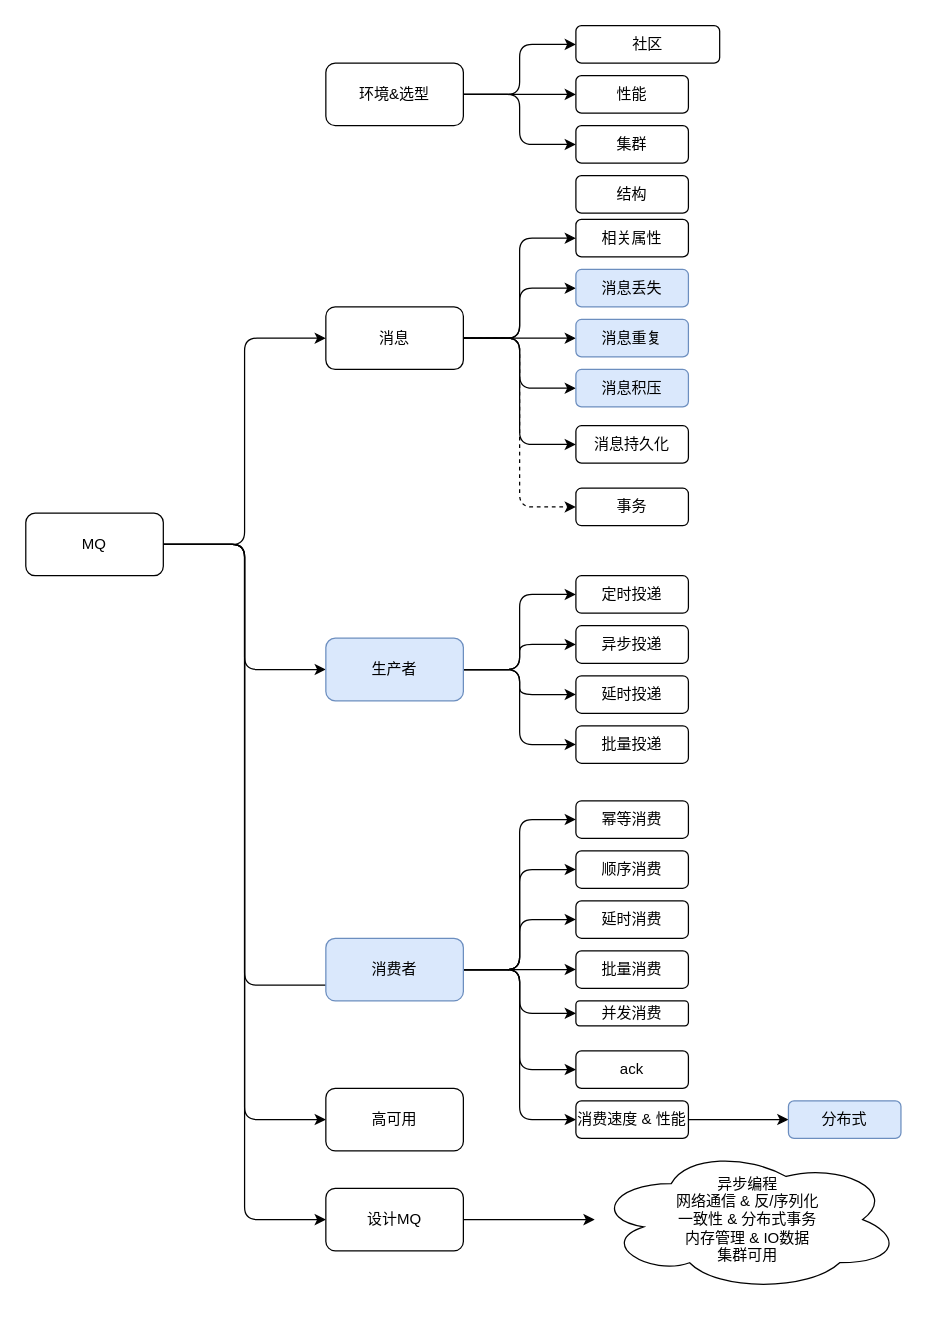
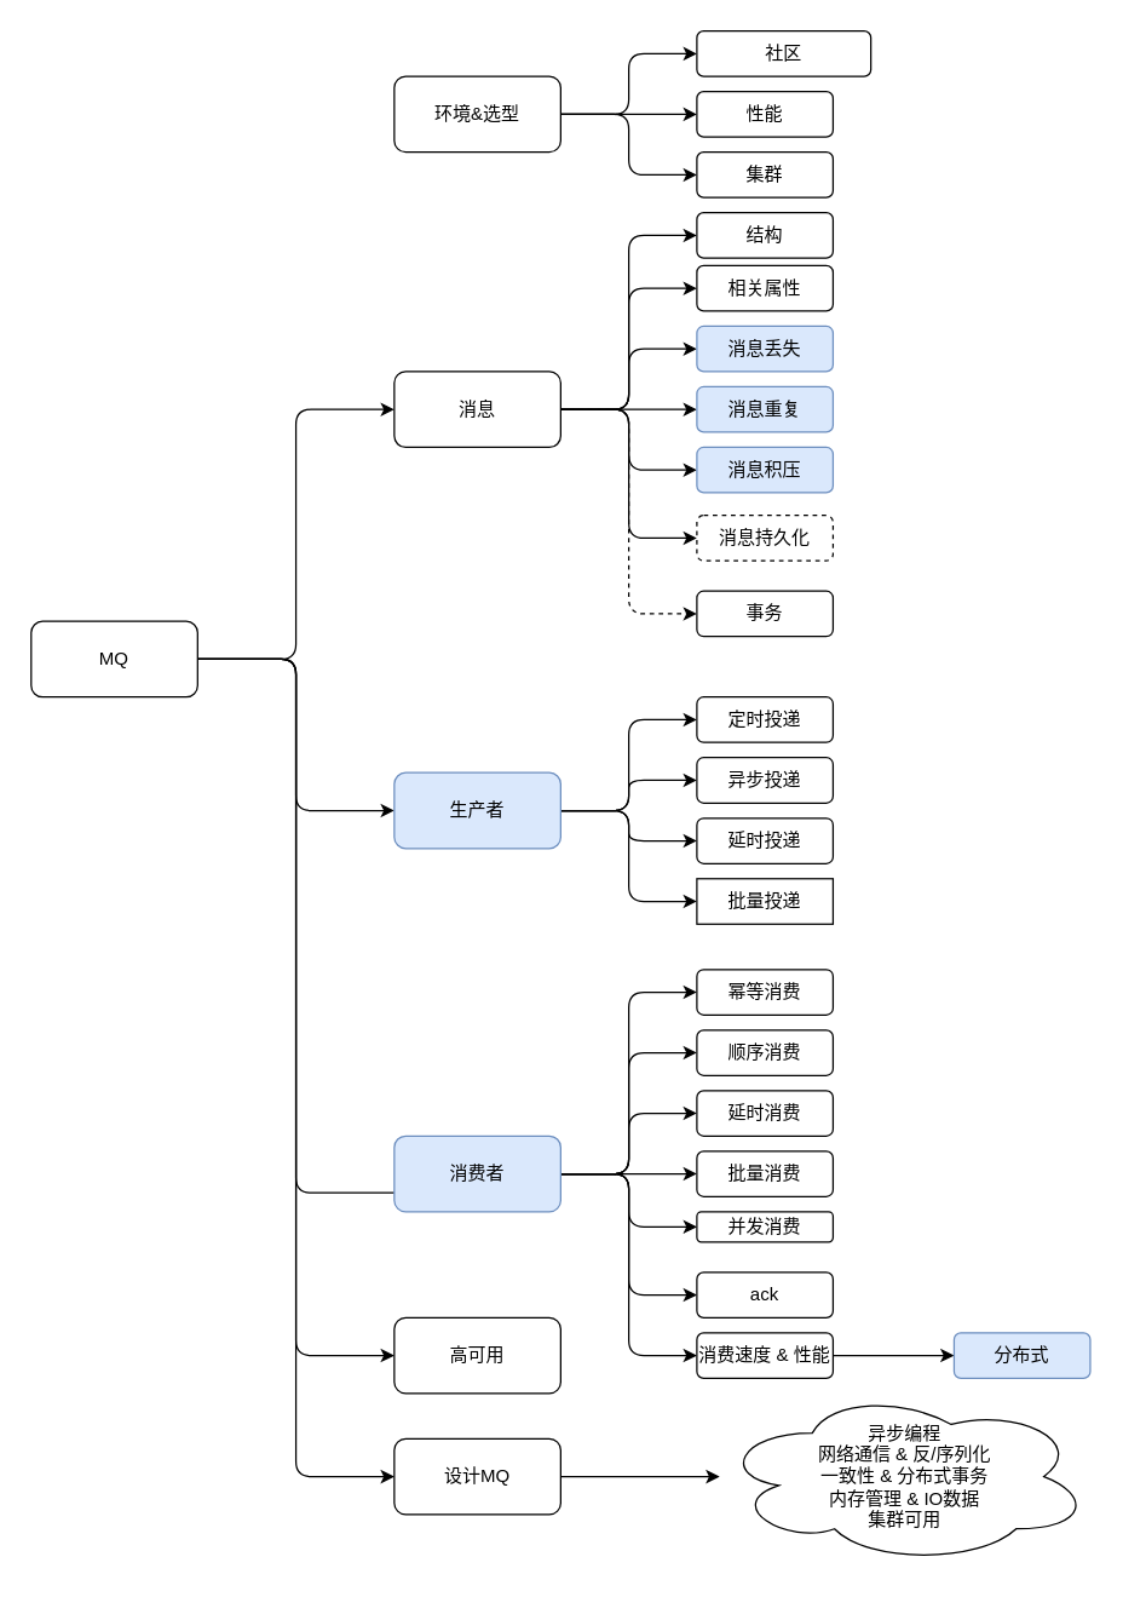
  <mxCell id="0" />
  <mxCell id="1" parent="0" />
  <mxCell id="2" style="edgeStyle=orthogonalEdgeStyle;rounded=1;orthogonalLoop=1;jettySize=auto;html=1;entryX=0;entryY=0.5;entryDx=0;entryDy=0;" parent="1" source="7" target="22" edge="1"><mxGeometry relative="1" as="geometry" /></mxCell>
  <mxCell id="3" style="edgeStyle=orthogonalEdgeStyle;rounded=1;orthogonalLoop=1;jettySize=auto;html=1;entryX=0;entryY=0.5;entryDx=0;entryDy=0;" parent="1" source="7" target="34" edge="1"><mxGeometry relative="1" as="geometry" /></mxCell>
  <mxCell id="4" style="edgeStyle=orthogonalEdgeStyle;rounded=1;orthogonalLoop=1;jettySize=auto;html=1;entryX=0;entryY=0.75;entryDx=0;entryDy=0;endArrow=none;" parent="1" source="7" target="46" edge="1"><mxGeometry relative="1" as="geometry" /></mxCell>
  <mxCell id="5" style="edgeStyle=orthogonalEdgeStyle;rounded=1;orthogonalLoop=1;jettySize=auto;html=1;entryX=0;entryY=0.5;entryDx=0;entryDy=0;" parent="1" source="7" target="56" edge="1"><mxGeometry relative="1" as="geometry" /></mxCell>
  <mxCell id="6" value="" style="edgeStyle=orthogonalEdgeStyle;rounded=1;orthogonalLoop=1;jettySize=auto;html=1;entryX=0;entryY=0.5;entryDx=0;entryDy=0;" edge="1" parent="1" source="7" target="58"><mxGeometry relative="1" as="geometry" /></mxCell>
  <mxCell id="7" value="MQ" style="rounded=1;whiteSpace=wrap;html=1;" parent="1" vertex="1"><mxGeometry x="20" y="410" width="110" height="50" as="geometry" /></mxCell>
  <mxCell id="8" value="" style="edgeStyle=orthogonalEdgeStyle;rounded=1;orthogonalLoop=1;jettySize=auto;html=1;" parent="1" source="11" target="14" edge="1"><mxGeometry relative="1" as="geometry" /></mxCell>
  <mxCell id="9" style="edgeStyle=orthogonalEdgeStyle;rounded=1;orthogonalLoop=1;jettySize=auto;html=1;" parent="1" source="11" target="13" edge="1"><mxGeometry relative="1" as="geometry" /></mxCell>
  <mxCell id="10" style="edgeStyle=orthogonalEdgeStyle;rounded=1;orthogonalLoop=1;jettySize=auto;html=1;entryX=0;entryY=0.5;entryDx=0;entryDy=0;" parent="1" source="11" target="12" edge="1"><mxGeometry relative="1" as="geometry" /></mxCell>
  <mxCell id="11" value="环境&amp;amp;选型" style="rounded=1;whiteSpace=wrap;html=1;" parent="1" vertex="1"><mxGeometry x="260" y="50" width="110" height="50" as="geometry" /></mxCell>
  <mxCell id="12" value="社区" style="rounded=1;whiteSpace=wrap;html=1;" parent="1" vertex="1"><mxGeometry x="460" y="20" width="115" height="30" as="geometry" /></mxCell>
  <mxCell id="13" value="性能" style="rounded=1;whiteSpace=wrap;html=1;" parent="1" vertex="1"><mxGeometry x="460" y="60" width="90" height="30" as="geometry" /></mxCell>
  <mxCell id="14" value="集群" style="rounded=1;whiteSpace=wrap;html=1;" parent="1" vertex="1"><mxGeometry x="460" y="100" width="90" height="30" as="geometry" /></mxCell>
+ <mxCell id="15" style="edgeStyle=orthogonalEdgeStyle;rounded=1;orthogonalLoop=1;jettySize=auto;html=1;entryX=0;entryY=0.5;entryDx=0;entryDy=0;" parent="1" source="22" target="23" edge="1"><mxGeometry relative="1" as="geometry" /></mxCell>
  <mxCell id="16" style="edgeStyle=orthogonalEdgeStyle;rounded=1;orthogonalLoop=1;jettySize=auto;html=1;entryX=0;entryY=0.5;entryDx=0;entryDy=0;" parent="1" source="22" target="24" edge="1"><mxGeometry relative="1" as="geometry" /></mxCell>
  <mxCell id="17" style="edgeStyle=orthogonalEdgeStyle;rounded=1;orthogonalLoop=1;jettySize=auto;html=1;entryX=0;entryY=0.5;entryDx=0;entryDy=0;" parent="1" source="22" target="25" edge="1"><mxGeometry relative="1" as="geometry" /></mxCell>
  <mxCell id="18" style="edgeStyle=orthogonalEdgeStyle;rounded=1;orthogonalLoop=1;jettySize=auto;html=1;entryX=0;entryY=0.5;entryDx=0;entryDy=0;" parent="1" source="22" target="26" edge="1"><mxGeometry relative="1" as="geometry" /></mxCell>
  <mxCell id="19" style="edgeStyle=orthogonalEdgeStyle;rounded=1;orthogonalLoop=1;jettySize=auto;html=1;entryX=0;entryY=0.5;entryDx=0;entryDy=0;" parent="1" source="22" target="27" edge="1"><mxGeometry relative="1" as="geometry" /></mxCell>
  <mxCell id="20" style="edgeStyle=orthogonalEdgeStyle;rounded=1;orthogonalLoop=1;jettySize=auto;html=1;entryX=0;entryY=0.5;entryDx=0;entryDy=0;" parent="1" source="22" target="28" edge="1"><mxGeometry relative="1" as="geometry" /></mxCell>
  <mxCell id="21" style="edgeStyle=orthogonalEdgeStyle;rounded=1;orthogonalLoop=1;jettySize=auto;html=1;entryX=0;entryY=0.5;entryDx=0;entryDy=0;dashed=1;" parent="1" source="22" target="29" edge="1"><mxGeometry relative="1" as="geometry" /></mxCell>
  <mxCell id="22" value="消息" style="rounded=1;whiteSpace=wrap;html=1;" parent="1" vertex="1"><mxGeometry x="260" y="245" width="110" height="50" as="geometry" /></mxCell>
  <mxCell id="23" value="结构" style="rounded=1;whiteSpace=wrap;html=1;" parent="1" vertex="1"><mxGeometry x="460" y="140" width="90" height="30" as="geometry" /></mxCell>
  <mxCell id="24" value="相关属性" style="rounded=1;whiteSpace=wrap;html=1;" parent="1" vertex="1"><mxGeometry x="460" y="175" width="90" height="30" as="geometry" /></mxCell>
  <mxCell id="25" value="消息丢失" style="rounded=1;whiteSpace=wrap;html=1;fillColor=#dae8fc;strokeColor=#6c8ebf;" parent="1" vertex="1"><mxGeometry x="460" y="215" width="90" height="30" as="geometry" /></mxCell>
  <mxCell id="26" value="消息重复" style="rounded=1;whiteSpace=wrap;html=1;fillColor=#dae8fc;strokeColor=#6c8ebf;" parent="1" vertex="1"><mxGeometry x="460" y="255" width="90" height="30" as="geometry" /></mxCell>
  <mxCell id="27" value="消息积压" style="rounded=1;whiteSpace=wrap;html=1;fillColor=#dae8fc;strokeColor=#6c8ebf;" parent="1" vertex="1"><mxGeometry x="460" y="295" width="90" height="30" as="geometry" /></mxCell>
- <mxCell id="28" value="消息持久化" style="rounded=1;whiteSpace=wrap;html=1;" parent="1" vertex="1"><mxGeometry x="460" y="340" width="90" height="30" as="geometry" /></mxCell>
+ <mxCell id="28" value="消息持久化" style="rounded=1;whiteSpace=wrap;html=1;dashed=1;" parent="1" vertex="1"><mxGeometry x="460" y="340" width="90" height="30" as="geometry" /></mxCell>
  <mxCell id="29" value="事务" style="rounded=1;whiteSpace=wrap;html=1;" parent="1" vertex="1"><mxGeometry x="460" y="390" width="90" height="30" as="geometry" /></mxCell>
  <mxCell id="30" style="edgeStyle=orthogonalEdgeStyle;rounded=1;orthogonalLoop=1;jettySize=auto;html=1;entryX=0;entryY=0.5;entryDx=0;entryDy=0;" parent="1" source="34" target="35" edge="1"><mxGeometry relative="1" as="geometry" /></mxCell>
  <mxCell id="31" style="edgeStyle=orthogonalEdgeStyle;rounded=1;orthogonalLoop=1;jettySize=auto;html=1;entryX=0;entryY=0.5;entryDx=0;entryDy=0;" parent="1" source="34" target="36" edge="1"><mxGeometry relative="1" as="geometry" /></mxCell>
  <mxCell id="32" style="edgeStyle=orthogonalEdgeStyle;rounded=1;orthogonalLoop=1;jettySize=auto;html=1;entryX=0;entryY=0.5;entryDx=0;entryDy=0;" parent="1" source="34" target="37" edge="1"><mxGeometry relative="1" as="geometry" /></mxCell>
  <mxCell id="33" style="edgeStyle=orthogonalEdgeStyle;rounded=1;orthogonalLoop=1;jettySize=auto;html=1;entryX=0;entryY=0.5;entryDx=0;entryDy=0;" parent="1" source="34" target="38" edge="1"><mxGeometry relative="1" as="geometry" /></mxCell>
  <mxCell id="34" value="生产者" style="rounded=1;whiteSpace=wrap;html=1;fillColor=#dae8fc;strokeColor=#6c8ebf;" parent="1" vertex="1"><mxGeometry x="260" y="510" width="110" height="50" as="geometry" /></mxCell>
  <mxCell id="35" value="定时投递" style="rounded=1;whiteSpace=wrap;html=1;" parent="1" vertex="1"><mxGeometry x="460" y="460" width="90" height="30" as="geometry" /></mxCell>
  <mxCell id="36" value="异步投递" style="rounded=1;whiteSpace=wrap;html=1;" parent="1" vertex="1"><mxGeometry x="460" y="500" width="90" height="30" as="geometry" /></mxCell>
  <mxCell id="37" value="延时投递" style="rounded=1;whiteSpace=wrap;html=1;" parent="1" vertex="1"><mxGeometry x="460" y="540" width="90" height="30" as="geometry" /></mxCell>
- <mxCell id="38" value="批量投递" style="rounded=1;whiteSpace=wrap;html=1;" parent="1" vertex="1"><mxGeometry x="460" y="580" width="90" height="30" as="geometry" /></mxCell>
+ <mxCell id="38" value="批量投递" style="whiteSpace=wrap;html=1;rounded=0;" parent="1" vertex="1"><mxGeometry x="460" y="580" width="90" height="30" as="geometry" /></mxCell>
  <mxCell id="39" style="edgeStyle=orthogonalEdgeStyle;rounded=1;orthogonalLoop=1;jettySize=auto;html=1;entryX=0;entryY=0.5;entryDx=0;entryDy=0;" parent="1" source="46" target="47" edge="1"><mxGeometry relative="1" as="geometry" /></mxCell>
  <mxCell id="40" style="edgeStyle=orthogonalEdgeStyle;rounded=1;orthogonalLoop=1;jettySize=auto;html=1;entryX=0;entryY=0.5;entryDx=0;entryDy=0;" parent="1" source="46" target="48" edge="1"><mxGeometry relative="1" as="geometry" /></mxCell>
  <mxCell id="41" style="edgeStyle=orthogonalEdgeStyle;rounded=1;orthogonalLoop=1;jettySize=auto;html=1;entryX=0;entryY=0.5;entryDx=0;entryDy=0;" parent="1" source="46" target="49" edge="1"><mxGeometry relative="1" as="geometry" /></mxCell>
  <mxCell id="42" style="edgeStyle=orthogonalEdgeStyle;rounded=1;orthogonalLoop=1;jettySize=auto;html=1;entryX=0;entryY=0.5;entryDx=0;entryDy=0;" parent="1" source="46" target="50" edge="1"><mxGeometry relative="1" as="geometry" /></mxCell>
  <mxCell id="43" style="edgeStyle=orthogonalEdgeStyle;rounded=1;orthogonalLoop=1;jettySize=auto;html=1;entryX=0;entryY=0.5;entryDx=0;entryDy=0;" parent="1" source="46" target="51" edge="1"><mxGeometry relative="1" as="geometry" /></mxCell>
  <mxCell id="44" style="edgeStyle=orthogonalEdgeStyle;rounded=1;orthogonalLoop=1;jettySize=auto;html=1;entryX=0;entryY=0.5;entryDx=0;entryDy=0;" parent="1" source="46" target="52" edge="1"><mxGeometry relative="1" as="geometry" /></mxCell>
  <mxCell id="45" style="edgeStyle=orthogonalEdgeStyle;rounded=1;orthogonalLoop=1;jettySize=auto;html=1;entryX=0;entryY=0.5;entryDx=0;entryDy=0;" parent="1" source="46" target="54" edge="1"><mxGeometry relative="1" as="geometry" /></mxCell>
  <mxCell id="46" value="消费者" style="rounded=1;whiteSpace=wrap;html=1;fillColor=#dae8fc;strokeColor=#6c8ebf;" parent="1" vertex="1"><mxGeometry x="260" y="750" width="110" height="50" as="geometry" /></mxCell>
  <mxCell id="47" value="幂等消费" style="rounded=1;whiteSpace=wrap;html=1;" parent="1" vertex="1"><mxGeometry x="460" y="640" width="90" height="30" as="geometry" /></mxCell>
  <mxCell id="48" value="顺序消费" style="rounded=1;whiteSpace=wrap;html=1;" parent="1" vertex="1"><mxGeometry x="460" y="680" width="90" height="30" as="geometry" /></mxCell>
  <mxCell id="49" value="延时消费" style="rounded=1;whiteSpace=wrap;html=1;" parent="1" vertex="1"><mxGeometry x="460" y="720" width="90" height="30" as="geometry" /></mxCell>
  <mxCell id="50" value="批量消费" style="rounded=1;whiteSpace=wrap;html=1;" parent="1" vertex="1"><mxGeometry x="460" y="760" width="90" height="30" as="geometry" /></mxCell>
  <mxCell id="51" value="并发消费" style="rounded=1;whiteSpace=wrap;html=1;" parent="1" vertex="1"><mxGeometry x="460" y="800" width="90" height="20" as="geometry" /></mxCell>
  <mxCell id="52" value="ack" style="rounded=1;whiteSpace=wrap;html=1;" parent="1" vertex="1"><mxGeometry x="460" y="840" width="90" height="30" as="geometry" /></mxCell>
  <mxCell id="53" value="" style="edgeStyle=orthogonalEdgeStyle;rounded=1;orthogonalLoop=1;jettySize=auto;html=1;" parent="1" source="54" target="57" edge="1"><mxGeometry relative="1" as="geometry" /></mxCell>
  <mxCell id="54" value="消费速度 &amp;amp; 性能" style="rounded=1;whiteSpace=wrap;html=1;" parent="1" vertex="1"><mxGeometry x="460" y="880" width="90" height="30" as="geometry" /></mxCell>
  <mxCell id="55" value="" style="edgeStyle=orthogonalEdgeStyle;rounded=1;orthogonalLoop=1;jettySize=auto;html=1;" edge="1" parent="1" source="56" target="59"><mxGeometry relative="1" as="geometry" /></mxCell>
  <mxCell id="56" value="设计MQ" style="rounded=1;whiteSpace=wrap;html=1;" parent="1" vertex="1"><mxGeometry x="260" y="950" width="110" height="50" as="geometry" /></mxCell>
  <mxCell id="57" value="分布式" style="rounded=1;whiteSpace=wrap;html=1;fillColor=#dae8fc;strokeColor=#6c8ebf;" parent="1" vertex="1"><mxGeometry x="630" y="880" width="90" height="30" as="geometry" /></mxCell>
  <mxCell id="58" value="高可用" style="rounded=1;whiteSpace=wrap;html=1;" vertex="1" parent="1"><mxGeometry x="260" y="870" width="110" height="50" as="geometry" /></mxCell>
  <mxCell id="59" value="异步编程&lt;br&gt;网络通信 &amp;amp; 反/序列化&lt;br&gt;一致性 &amp;amp; 分布式事务&lt;br&gt;内存管理 &amp;amp; IO数据&lt;br&gt;集群可用" style="ellipse;shape=cloud;whiteSpace=wrap;html=1;rounded=1;" vertex="1" parent="1"><mxGeometry x="475" y="917.5" width="245" height="115" as="geometry" /></mxCell>
